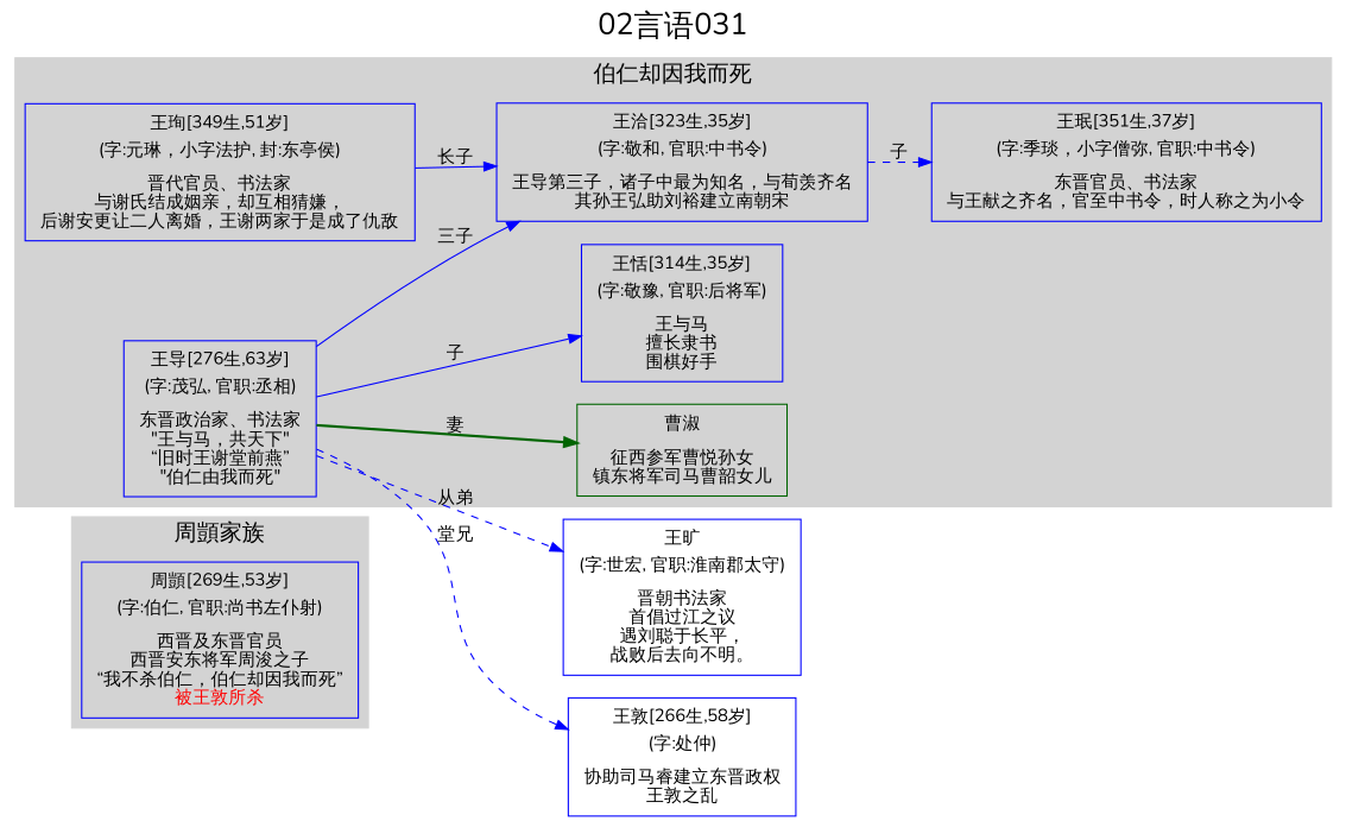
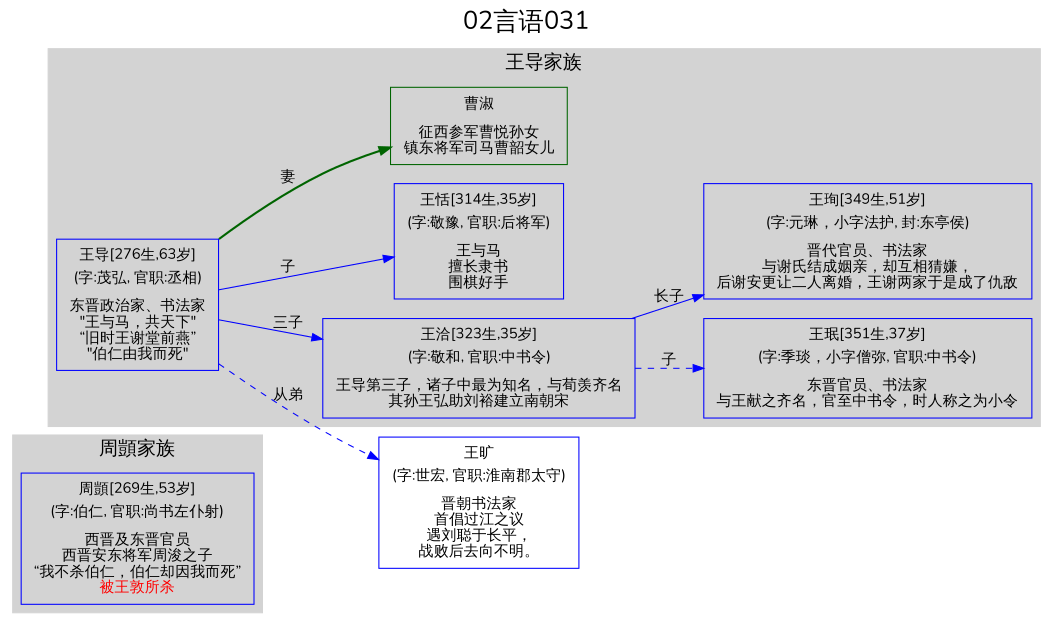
  digraph {
    color=lightgrey
    fontname=Nunito
    fontsize=24
    label="02言语031"
    labelloc=t
    rankdir=LR
    ranksep=0.5
    style=filled
    node [color=blue fontname=Nunito shape=box]
    edge [color=blue fontname=Nunito style=solid]
    n1 [label=<<table border="0" cellborder="0"><tr><td>周顗[269生,53岁]</td></tr><tr><td>(字:伯仁, 官职:尚书左仆射)</td></tr><tr><td></td></tr><tr><td>西晋及东晋官员<br/>西晋安东将军周浚之子<br/>“我不杀伯仁，伯仁却因我而死”<br/><font color = 'red'>被王敦所杀</font></td></tr></table>>]
    n2 [label=<<table border="0" cellborder="0"><tr><td>王导[276生,63岁]</td></tr><tr><td>(字:茂弘, 官职:丞相)</td></tr><tr><td></td></tr><tr><td>东晋政治家、书法家<br/>"王与马，共天下"<br/>“旧时王谢堂前燕”<br/>"伯仁由我而死"<br/></td></tr></table>>]
    n3 [label=<<table border="0" cellborder="0"><tr><td>王珉[351生,37岁]</td></tr><tr><td>(字:季琰，小字僧弥, 官职:中书令)</td></tr><tr><td></td></tr><tr><td>东晋官员、书法家<br/>与王献之齐名，官至中书令，时人称之为小令<br/></td></tr></table>>]
    n4 [label=<<table border="0" cellborder="0"><tr><td>王珣[349生,51岁]</td></tr><tr><td>(字:元琳，小字法护, 封:东亭侯)</td></tr><tr><td></td></tr><tr><td>晋代官员、书法家<br/>与谢氏结成姻亲，却互相猜嫌，<br/>后谢安更让二人离婚，王谢两家于是成了仇敌<br/></td></tr></table>>]
    n5 [label=<<table border="0" cellborder="0"><tr><td>王洽[323生,35岁]</td></tr><tr><td>(字:敬和, 官职:中书令)</td></tr><tr><td></td></tr><tr><td>王导第三子，诸子中最为知名，与荀羡齐名<br/>其孙王弘助刘裕建立南朝宋<br/></td></tr></table>>]
    n6 [label=<<table border="0" cellborder="0"><tr><td>王恬[314生,35岁]</td></tr><tr><td>(字:敬豫, 官职:后将军)</td></tr><tr><td></td></tr><tr><td>王与马<br/>擅长隶书<br/>围棋好手<br/></td></tr></table>>]
    n7 [color=darkgreen label=<<table border="0" cellborder="0"><tr><td>曹淑</td></tr><tr><td></td></tr><tr><td>征西参军曹悦孙女<br/>镇东将军司马曹韶女儿<br/></td></tr></table>>]
    n8 [label=<<table border="0" cellborder="0"><tr><td>王旷</td></tr><tr><td>(字:世宏, 官职:淮南郡太守)</td></tr><tr><td></td></tr><tr><td>晋朝书法家<br/>首倡过江之议<br/>遇刘聪于长平，<br/>战败后去向不明。<br/></td></tr></table>>]
-   n9 [label=<<table border="0" cellborder="0"><tr><td>王敦[266生,58岁]</td></tr><tr><td>(字:处仲)</td></tr><tr><td></td></tr><tr><td>协助司马睿建立东晋政权<br/>王敦之乱<br/></td></tr></table>>]
    subgraph cluster_1 {
      fontsize=18
      label="周顗家族"
      n1
    }
    subgraph cluster_2 {
      fontsize=18
-     label="伯仁却因我而死"
+     label="王导家族"
      n2
      n3
      n4
      n5
      n6
      n7
    }
    n2 -> n5 [label="三子"]
    n2 -> n6 [label="子"]
    n2 -> n7 [color=darkgreen label="妻" style=bold]
    n2 -> n8 [label="从弟" style=dashed]
-   n2 -> n9 [label="堂兄" style=dashed]
    n5 -> n3 [label="子" style=dashed]
-   n4 -> n5 [label="长子"]
+   n5 -> n4 [label="长子"]
  }
